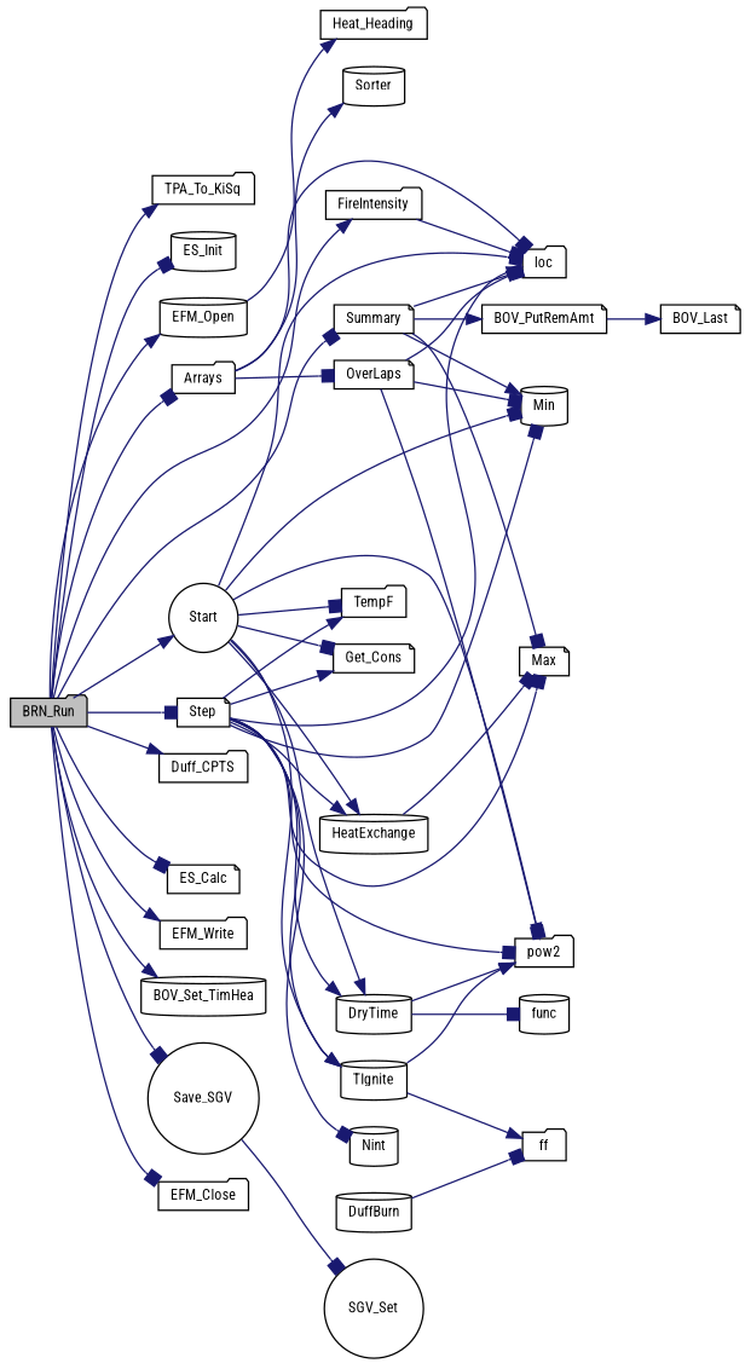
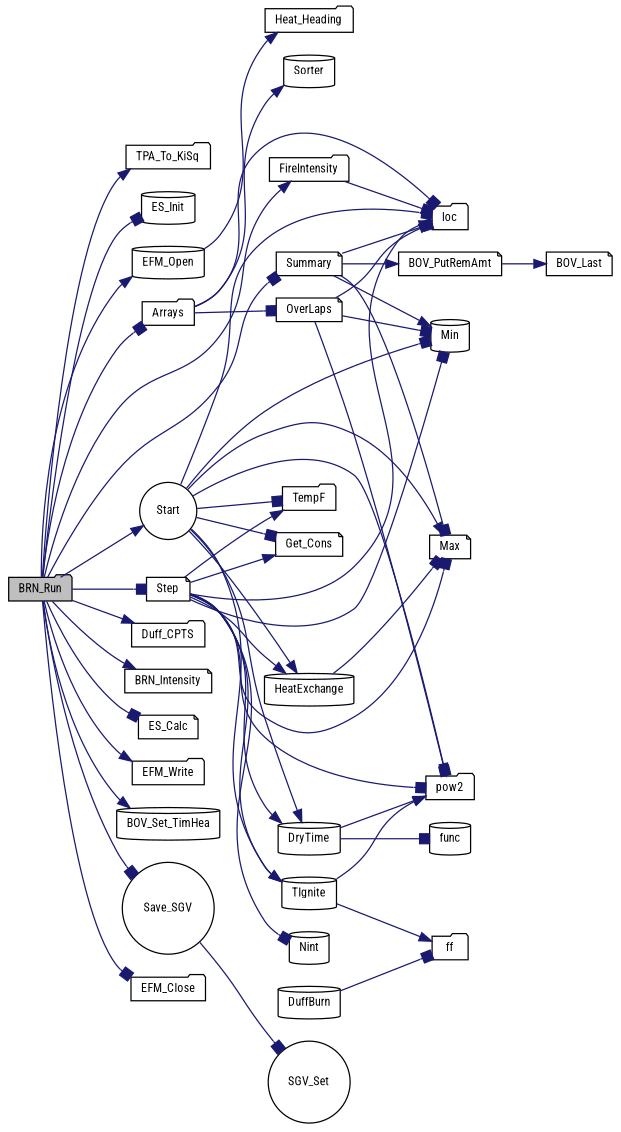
  digraph {
    fontname="Roboto Condensed"
    rankdir=LR
    node [color=black fillcolor=white fontname="Roboto Condensed" fontsize=10 shape=folder style=filled]
    edge [arrowhead=normal color=midnightblue fontname="Roboto Condensed" fontsize=10 labelfontname=Helvetica labelfontsize=10 style=solid]
    n1 [fillcolor=grey75 fontcolor=black height=0.2 label=BRN_Run width=0.4]
    n2 [height=0.2 label=TPA_To_KiSq width=0.4]
    n3 [height=0.2 label=ES_Init shape=cylinder width=0.4]
    n4 [height=0.2 label=EFM_Open shape=cylinder width=0.4]
    n5 [height=0.2 label=Arrays width=0.4]
    n6 [height=0.2 label=Start shape=circle width=0.4]
    n7 [height=0.2 label=FireIntensity width=0.4]
    n8 [height=0.2 label=Duff_CPTS width=0.4]
+   n9 [height=0.2 label=BRN_Intensity shape=note width=0.4]
    n10 [height=0.2 label=ES_Calc shape=note width=0.4]
    n11 [height=0.2 label=EFM_Write width=0.4]
    n12 [height=0.2 label=BOV_Set_TimHea shape=cylinder width=0.4]
    n13 [height=0.2 label=Save_SGV shape=circle width=0.4]
    n14 [height=0.2 label=Step shape=note width=0.4]
    n15 [height=0.2 label=Summary shape=note width=0.4]
    n16 [height=0.2 label=EFM_Close width=0.4]
    n17 [height=0.2 label=Heat_Heading width=0.4]
    n18 [height=0.2 label=Sorter shape=cylinder width=0.4]
    n19 [height=0.2 label=OverLaps shape=note width=0.4]
    n20 [height=0.2 label=loc width=0.4]
    n21 [height=0.2 label=DuffBurn shape=cylinder width=0.4]
    n22 [height=0.2 label=ff width=0.4]
    n23 [height=0.2 label=pow2 width=0.4]
    n24 [height=0.2 label=Min shape=cylinder width=0.4]
    n25 [height=0.2 label=TempF width=0.4]
    n26 [height=0.2 label=HeatExchange shape=cylinder width=0.4]
    n27 [height=0.2 label=Max shape=note width=0.4]
    n28 [height=0.2 label=DryTime shape=cylinder width=0.4]
    n29 [height=0.2 label=TIgnite shape=cylinder width=0.4]
    n30 [height=0.2 label=Get_Cons shape=note width=0.4]
    n31 [height=0.2 label=SGV_Set shape=circle width=0.4]
    n32 [height=0.2 label=Nint shape=cylinder width=0.4]
    n33 [height=0.2 label=BOV_PutRemAmt shape=note width=0.4]
    n34 [height=0.2 label=func shape=cylinder width=0.4]
    n35 [height=0.2 label=BOV_Last shape=note width=0.4]
    n1 -> n2
    n1 -> n3 [arrowhead=box]
    n1 -> n4
    n1 -> n5 [arrowhead=box]
    n1 -> n6
    n1 -> n7
    n1 -> n8
+   n1 -> n9
    n1 -> n10 [arrowhead=box]
    n1 -> n11
    n1 -> n12
    n1 -> n13 [arrowhead=box]
    n1 -> n14 [arrowhead=box]
    n1 -> n15 [arrowhead=box]
    n1 -> n16 [arrowhead=box]
    n4 -> n17
    n5 -> n18
    n5 -> n19 [arrowhead=box]
    n5 -> n20 [arrowhead=box]
    n6 -> n20 [arrowhead=box]
    n6 -> n23
    n6 -> n24 [arrowhead=box]
    n6 -> n25 [arrowhead=box]
    n6 -> n26
+   n6 -> n27
    n6 -> n28
    n6 -> n29
    n6 -> n30 [arrowhead=box]
    n7 -> n20 [arrowhead=box]
    n13 -> n31 [arrowhead=box]
    n14 -> n20
    n14 -> n23 [arrowhead=box]
    n14 -> n24 [arrowhead=box]
    n14 -> n25
    n14 -> n26
    n14 -> n27 [arrowhead=box]
    n14 -> n28
    n14 -> n29
    n14 -> n30
    n14 -> n32 [arrowhead=box]
    n15 -> n20 [arrowhead=box]
    n15 -> n24
    n15 -> n27 [arrowhead=box]
    n15 -> n33
    n19 -> n20
    n19 -> n23 [arrowhead=box]
    n19 -> n24 [arrowhead=box]
    n21 -> n22 [arrowhead=box]
    n26 -> n27 [arrowhead=box]
    n28 -> n23
    n28 -> n34 [arrowhead=box]
    n29 -> n22
    n29 -> n23
    n33 -> n35
  }
